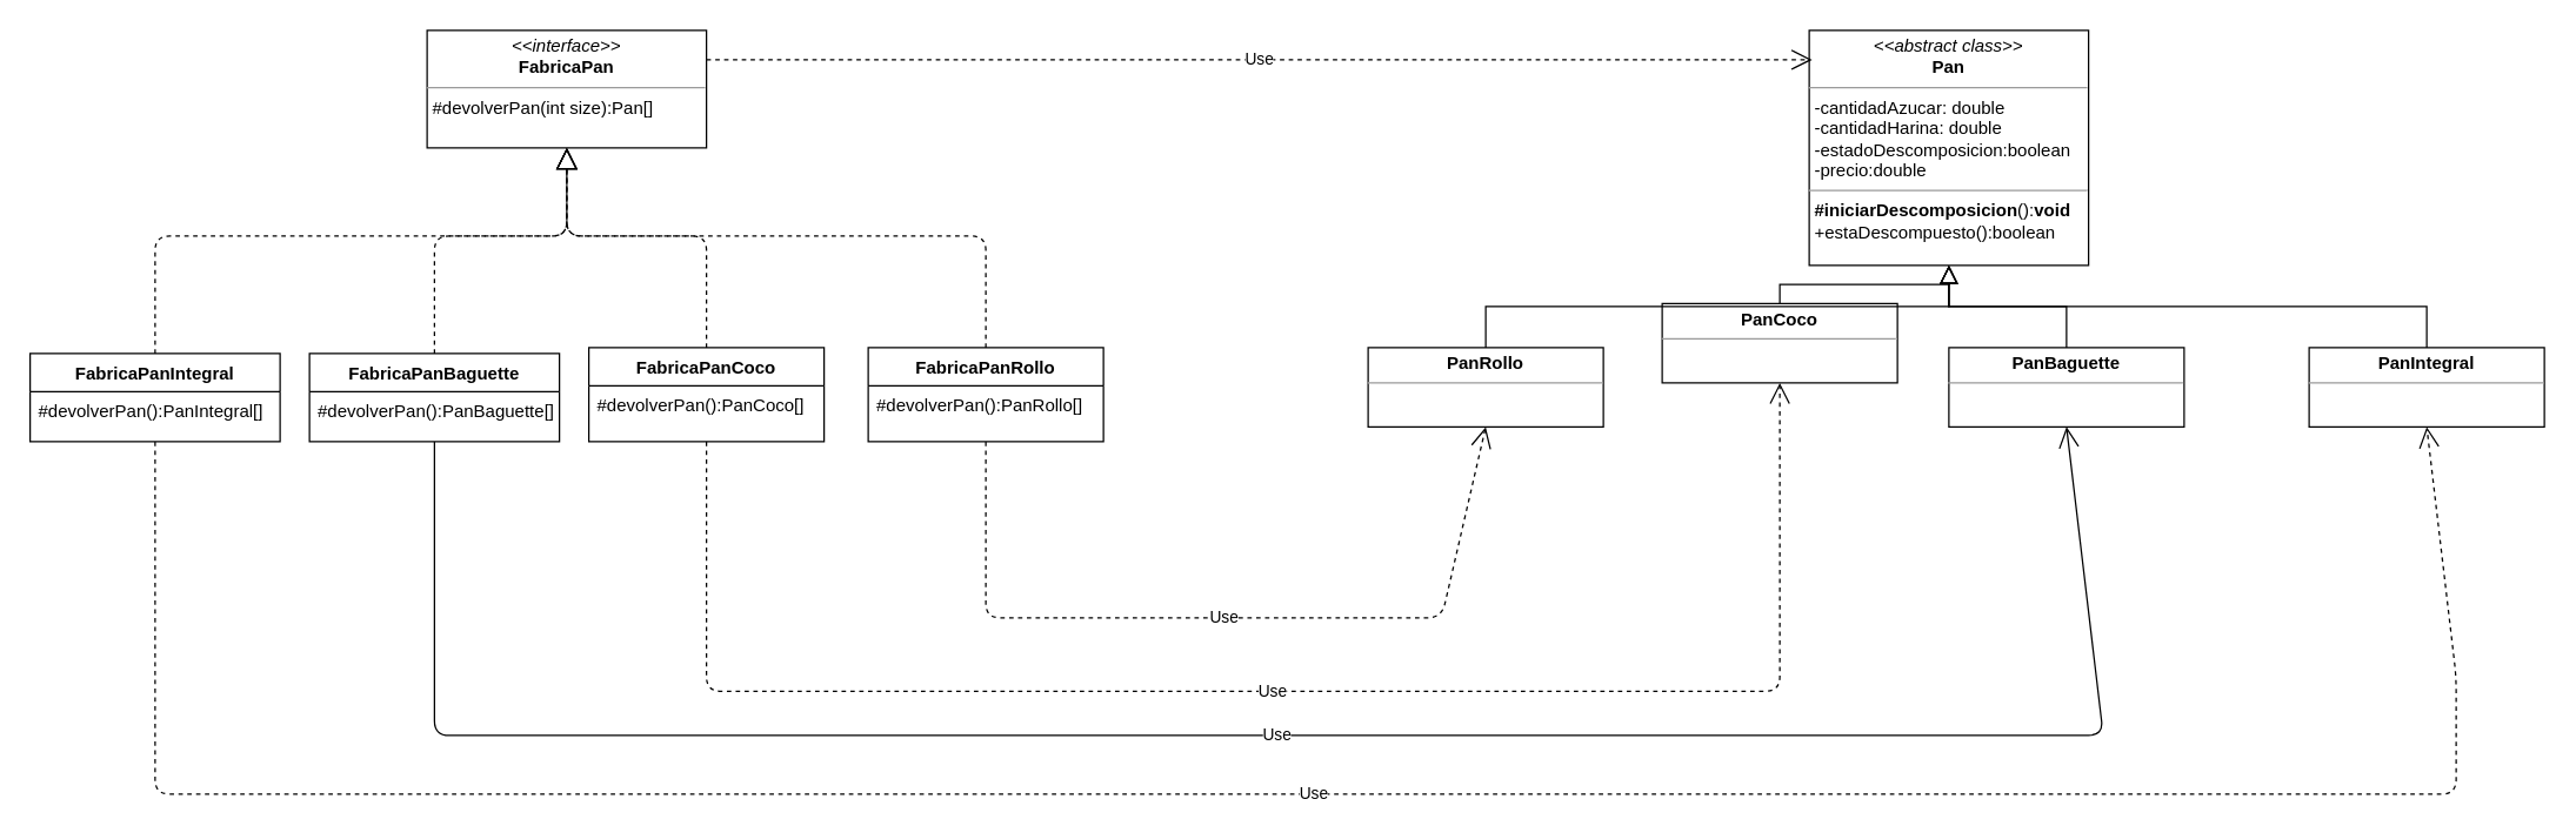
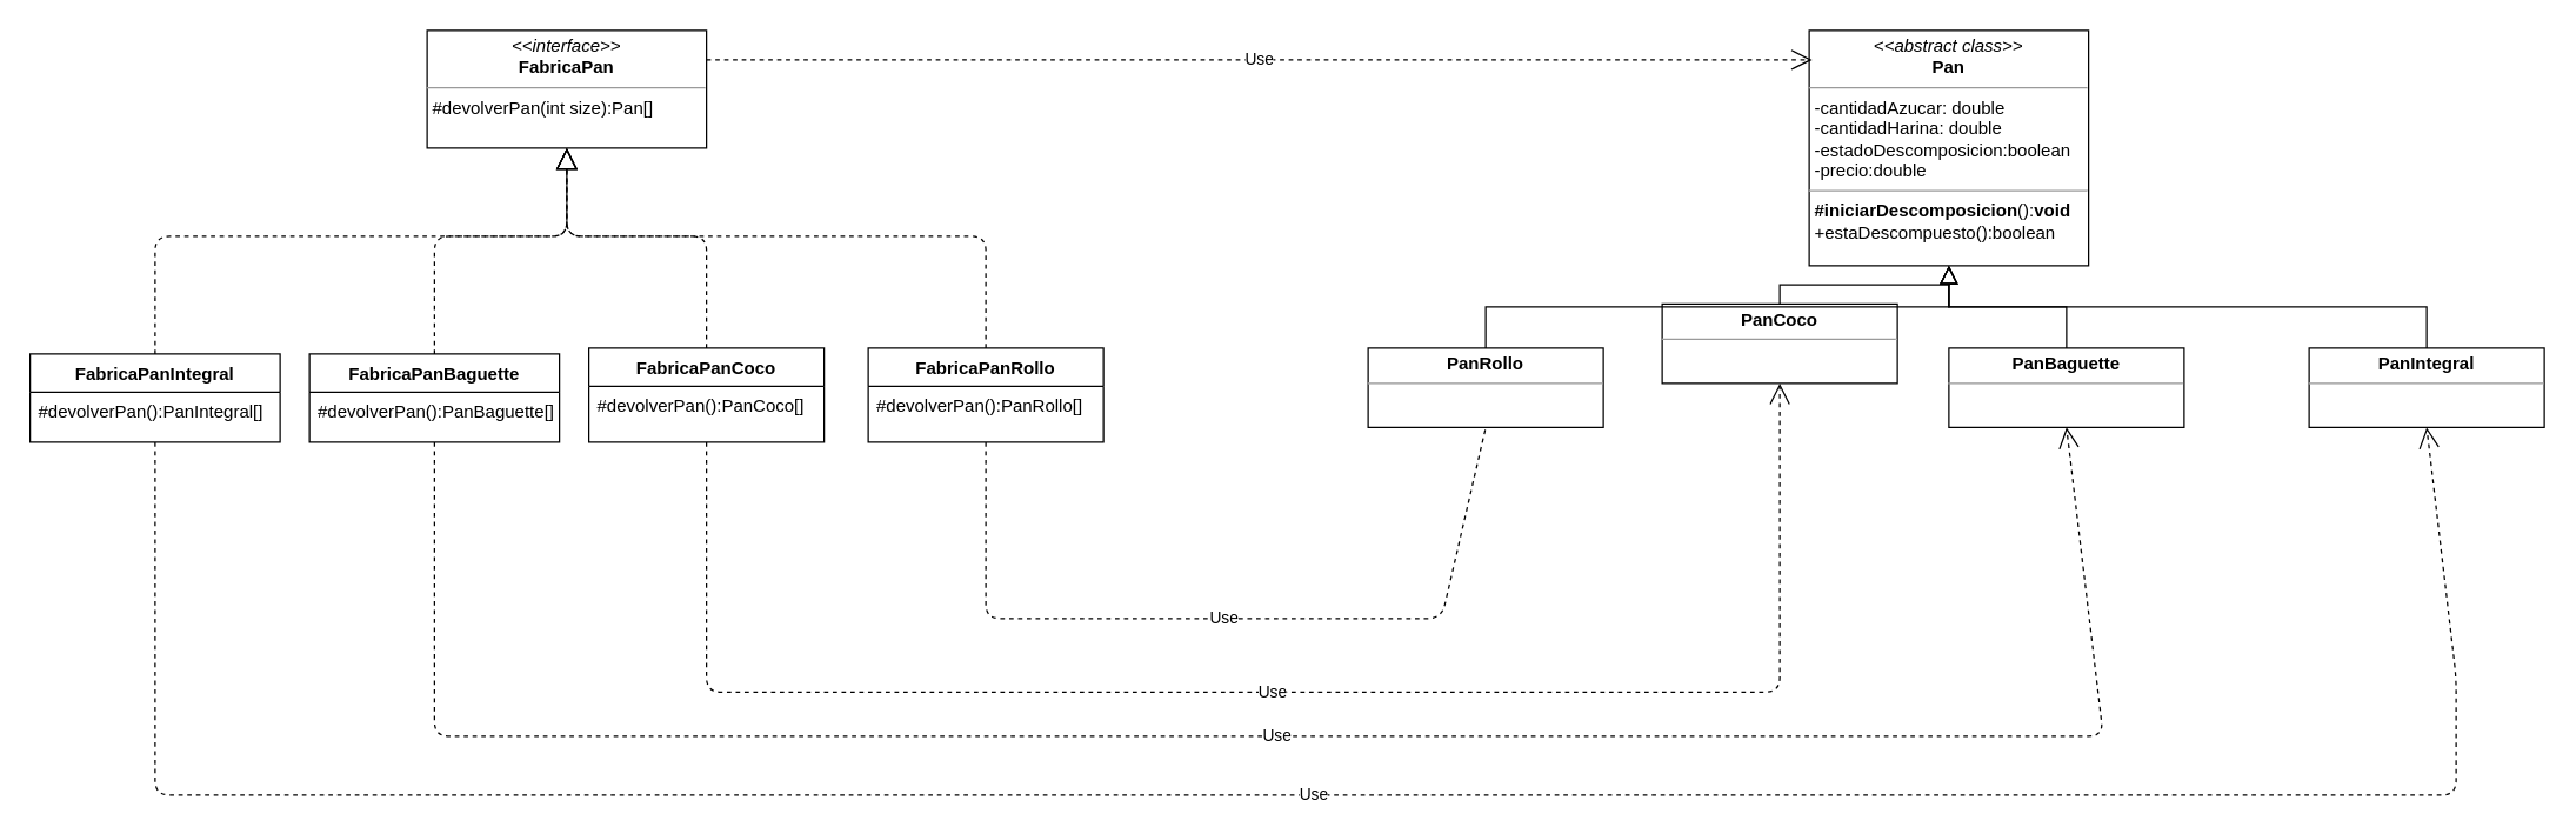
  <mxCell id="0" />
  <mxCell id="1" parent="0" />
  <mxCell id="2" value="&lt;p style=&quot;margin: 0px ; margin-top: 4px ; text-align: center&quot;&gt;&lt;i&gt;&amp;lt;&amp;lt;abstract class&amp;gt;&amp;gt;&lt;/i&gt;&lt;br&gt;&lt;b&gt;Pan&lt;/b&gt;&lt;/p&gt;&lt;hr size=&quot;1&quot;&gt;&lt;p style=&quot;margin: 0px ; margin-left: 4px&quot;&gt;-cantidadAzucar: double&lt;br&gt;-cantidadHarina: double&lt;/p&gt;&lt;p style=&quot;margin: 0px ; margin-left: 4px&quot;&gt;-estadoDescomposicion:boolean&lt;/p&gt;&lt;p style=&quot;margin: 0px ; margin-left: 4px&quot;&gt;-precio:double&lt;/p&gt;&lt;hr size=&quot;1&quot;&gt;&lt;p style=&quot;margin: 0px ; margin-left: 4px&quot;&gt;&lt;b&gt;#iniciarDescomposicion&lt;/b&gt;():&lt;b&gt;void&lt;/b&gt;&lt;br&gt;+estaDescompuesto():boolean&lt;/p&gt;" style="verticalAlign=top;align=left;overflow=fill;fontSize=12;fontFamily=Helvetica;html=1;" vertex="1" parent="1"><mxGeometry x="1230" y="20" width="190" height="160" as="geometry" /></mxCell>
  <mxCell id="3" value="&lt;p style=&quot;margin: 0px ; margin-top: 4px ; text-align: center&quot;&gt;&lt;i&gt;&amp;lt;&amp;lt;interface&amp;gt;&amp;gt;&lt;/i&gt;&lt;br&gt;&lt;b&gt;FabricaPan&lt;/b&gt;&lt;/p&gt;&lt;hr size=&quot;1&quot;&gt;&lt;p style=&quot;margin: 0px ; margin-left: 4px&quot;&gt;#devolverPan(int size):Pan[]&lt;/p&gt;&lt;p style=&quot;margin: 0px ; margin-left: 4px&quot;&gt;&lt;br&gt;&lt;br&gt;&lt;/p&gt;" style="verticalAlign=top;align=left;overflow=fill;fontSize=12;fontFamily=Helvetica;html=1;" vertex="1" parent="1"><mxGeometry x="290" y="20" width="190" height="80" as="geometry" /></mxCell>
  <mxCell id="4" value="FabricaPanIntegral" style="swimlane;fontStyle=1;align=center;verticalAlign=top;childLayout=stackLayout;horizontal=1;startSize=26;horizontalStack=0;resizeParent=1;resizeLast=0;collapsible=1;marginBottom=0;rounded=0;shadow=0;strokeWidth=1;" parent="1" vertex="1"><mxGeometry x="20" y="240" width="170" height="60" as="geometry"><mxRectangle x="130" y="380" width="160" height="26" as="alternateBounds" /></mxGeometry></mxCell>
  <mxCell id="5" value="#devolverPan():PanIntegral[]&#10;" style="text;align=left;verticalAlign=top;spacingLeft=4;spacingRight=4;overflow=hidden;rotatable=0;points=[[0,0.5],[1,0.5]];portConstraint=eastwest;" parent="4" vertex="1"><mxGeometry y="26" width="170" height="26" as="geometry" /></mxCell>
  <mxCell id="6" value="FabricaPanBaguette" style="swimlane;fontStyle=1;align=center;verticalAlign=top;childLayout=stackLayout;horizontal=1;startSize=26;horizontalStack=0;resizeParent=1;resizeLast=0;collapsible=1;marginBottom=0;rounded=0;shadow=0;strokeWidth=1;" parent="1" vertex="1"><mxGeometry x="210" y="240" width="170" height="60" as="geometry"><mxRectangle x="340" y="380" width="170" height="26" as="alternateBounds" /></mxGeometry></mxCell>
  <mxCell id="7" value="#devolverPan():PanBaguette[]" style="text;align=left;verticalAlign=top;spacingLeft=4;spacingRight=4;overflow=hidden;rotatable=0;points=[[0,0.5],[1,0.5]];portConstraint=eastwest;" parent="6" vertex="1"><mxGeometry y="26" width="170" height="26" as="geometry" /></mxCell>
  <mxCell id="8" value="FabricaPanCoco" style="swimlane;fontStyle=1;align=center;verticalAlign=top;childLayout=stackLayout;horizontal=1;startSize=26;horizontalStack=0;resizeParent=1;resizeLast=0;collapsible=1;marginBottom=0;rounded=0;shadow=0;strokeWidth=1;" vertex="1" parent="1"><mxGeometry x="400" y="236" width="160" height="64" as="geometry"><mxRectangle x="340" y="380" width="170" height="26" as="alternateBounds" /></mxGeometry></mxCell>
  <mxCell id="9" value="#devolverPan():PanCoco[]" style="text;align=left;verticalAlign=top;spacingLeft=4;spacingRight=4;overflow=hidden;rotatable=0;points=[[0,0.5],[1,0.5]];portConstraint=eastwest;" vertex="1" parent="8"><mxGeometry y="26" width="160" height="26" as="geometry" /></mxCell>
  <mxCell id="10" value="FabricaPanRollo" style="swimlane;fontStyle=1;align=center;verticalAlign=top;childLayout=stackLayout;horizontal=1;startSize=26;horizontalStack=0;resizeParent=1;resizeLast=0;collapsible=1;marginBottom=0;rounded=0;shadow=0;strokeWidth=1;" vertex="1" parent="1"><mxGeometry x="590" y="236" width="160" height="64" as="geometry"><mxRectangle x="340" y="380" width="170" height="26" as="alternateBounds" /></mxGeometry></mxCell>
  <mxCell id="11" value="#devolverPan():PanRollo[]" style="text;align=left;verticalAlign=top;spacingLeft=4;spacingRight=4;overflow=hidden;rotatable=0;points=[[0,0.5],[1,0.5]];portConstraint=eastwest;" vertex="1" parent="10"><mxGeometry y="26" width="160" height="26" as="geometry" /></mxCell>
  <mxCell id="12" value="&lt;p style=&quot;margin: 0px ; margin-top: 4px ; text-align: center&quot;&gt;&lt;b&gt;PanRollo&lt;/b&gt;&lt;/p&gt;&lt;hr size=&quot;1&quot;&gt;&lt;p style=&quot;margin: 0px ; margin-left: 4px&quot;&gt;&lt;br&gt;&lt;/p&gt;" style="verticalAlign=top;align=left;overflow=fill;fontSize=12;fontFamily=Helvetica;html=1;" vertex="1" parent="1"><mxGeometry x="930" y="236" width="160" height="54" as="geometry" /></mxCell>
  <mxCell id="13" value="&lt;p style=&quot;margin: 0px ; margin-top: 4px ; text-align: center&quot;&gt;&lt;b&gt;PanCoco&lt;/b&gt;&lt;/p&gt;&lt;hr size=&quot;1&quot;&gt;&lt;p style=&quot;margin: 0px ; margin-left: 4px&quot;&gt;&lt;br&gt;&lt;/p&gt;" style="verticalAlign=top;align=left;overflow=fill;fontSize=12;fontFamily=Helvetica;html=1;" vertex="1" parent="1"><mxGeometry x="1130" y="206" width="160" height="54" as="geometry" /></mxCell>
  <mxCell id="14" value="&lt;p style=&quot;margin: 0px ; margin-top: 4px ; text-align: center&quot;&gt;&lt;b&gt;PanBaguette&lt;/b&gt;&lt;/p&gt;&lt;hr size=&quot;1&quot;&gt;&lt;p style=&quot;margin: 0px ; margin-left: 4px&quot;&gt;&lt;br&gt;&lt;/p&gt;" style="verticalAlign=top;align=left;overflow=fill;fontSize=12;fontFamily=Helvetica;html=1;" vertex="1" parent="1"><mxGeometry x="1325" y="236" width="160" height="54" as="geometry" /></mxCell>
  <mxCell id="15" value="&lt;p style=&quot;margin: 0px ; margin-top: 4px ; text-align: center&quot;&gt;&lt;b&gt;PanIntegral&lt;/b&gt;&lt;/p&gt;&lt;hr size=&quot;1&quot;&gt;&lt;p style=&quot;margin: 0px ; margin-left: 4px&quot;&gt;&lt;br&gt;&lt;/p&gt;" style="verticalAlign=top;align=left;overflow=fill;fontSize=12;fontFamily=Helvetica;html=1;" vertex="1" parent="1"><mxGeometry x="1570" y="236" width="160" height="54" as="geometry" /></mxCell>
  <mxCell id="16" value="" style="endArrow=block;endSize=10;endFill=0;shadow=0;strokeWidth=1;rounded=0;edgeStyle=elbowEdgeStyle;elbow=vertical;entryX=0.5;entryY=1;entryDx=0;entryDy=0;exitX=0.5;exitY=0;exitDx=0;exitDy=0;" edge="1" parent="1" source="12" target="2"><mxGeometry width="160" relative="1" as="geometry"><mxPoint x="680" y="246" as="sourcePoint" /><mxPoint x="395" y="130" as="targetPoint" /></mxGeometry></mxCell>
  <mxCell id="17" value="" style="endArrow=block;endSize=10;endFill=0;shadow=0;strokeWidth=1;rounded=0;edgeStyle=elbowEdgeStyle;elbow=vertical;entryX=0.5;entryY=1;entryDx=0;entryDy=0;exitX=0.5;exitY=0;exitDx=0;exitDy=0;" edge="1" parent="1" source="13" target="2"><mxGeometry width="160" relative="1" as="geometry"><mxPoint x="990" y="246" as="sourcePoint" /><mxPoint x="1305" y="170" as="targetPoint" /></mxGeometry></mxCell>
  <mxCell id="18" value="" style="endArrow=block;endSize=10;endFill=0;shadow=0;strokeWidth=1;rounded=0;edgeStyle=elbowEdgeStyle;elbow=vertical;entryX=0.5;entryY=1;entryDx=0;entryDy=0;exitX=0.5;exitY=0;exitDx=0;exitDy=0;" edge="1" parent="1" source="14" target="2"><mxGeometry width="160" relative="1" as="geometry"><mxPoint x="1220" y="246" as="sourcePoint" /><mxPoint x="1305" y="170" as="targetPoint" /></mxGeometry></mxCell>
  <mxCell id="19" value="" style="endArrow=block;endSize=10;endFill=0;shadow=0;strokeWidth=1;rounded=0;edgeStyle=elbowEdgeStyle;elbow=vertical;entryX=0.5;entryY=1;entryDx=0;entryDy=0;exitX=0.5;exitY=0;exitDx=0;exitDy=0;" edge="1" parent="1" source="15" target="2"><mxGeometry width="160" relative="1" as="geometry"><mxPoint x="1440" y="246" as="sourcePoint" /><mxPoint x="1305" y="170" as="targetPoint" /></mxGeometry></mxCell>
  <mxCell id="20" value="Use" style="endArrow=open;endSize=12;dashed=1;html=1;exitX=0.5;exitY=1;exitDx=0;exitDy=0;entryX=0.5;entryY=1;entryDx=0;entryDy=0;" edge="1" parent="1" source="4" target="15"><mxGeometry width="160" relative="1" as="geometry"><mxPoint x="420" y="490" as="sourcePoint" /><mxPoint x="980" y="530" as="targetPoint" /><Array as="points"><mxPoint x="105" y="540" /><mxPoint x="910" y="540" /><mxPoint x="1670" y="540" /><mxPoint x="1670" y="460" /></Array></mxGeometry></mxCell>
- <mxCell id="21" value="Use" style="endArrow=open;endSize=12;dashed=0;html=1;exitX=0.5;exitY=1;exitDx=0;exitDy=0;entryX=0.5;entryY=1;entryDx=0;entryDy=0;" edge="1" parent="1" source="6" target="14"><mxGeometry width="160" relative="1" as="geometry"><mxPoint x="360" y="300" as="sourcePoint" /><mxPoint x="520" y="300" as="targetPoint" /><Array as="points"><mxPoint x="295" y="500" /><mxPoint x="1430" y="500" /></Array></mxGeometry></mxCell>
+ <mxCell id="21" value="Use" style="endArrow=open;endSize=12;dashed=1;html=1;exitX=0.5;exitY=1;exitDx=0;exitDy=0;entryX=0.5;entryY=1;entryDx=0;entryDy=0;" edge="1" parent="1" source="6" target="14"><mxGeometry width="160" relative="1" as="geometry"><mxPoint x="360" y="300" as="sourcePoint" /><mxPoint x="520" y="300" as="targetPoint" /><Array as="points"><mxPoint x="295" y="500" /><mxPoint x="1430" y="500" /></Array></mxGeometry></mxCell>
  <mxCell id="22" value="Use" style="endArrow=open;endSize=12;dashed=1;html=1;exitX=0.5;exitY=1;exitDx=0;exitDy=0;entryX=0.5;entryY=1;entryDx=0;entryDy=0;" edge="1" parent="1" source="8" target="13"><mxGeometry width="160" relative="1" as="geometry"><mxPoint x="300" y="310" as="sourcePoint" /><mxPoint x="1440" y="300" as="targetPoint" /><Array as="points"><mxPoint x="480" y="470" /><mxPoint x="1210" y="470" /></Array></mxGeometry></mxCell>
- <mxCell id="23" value="Use" style="endArrow=open;endSize=12;dashed=1;html=1;exitX=0.5;exitY=1;exitDx=0;exitDy=0;entryX=0.5;entryY=1;entryDx=0;entryDy=0;" edge="1" parent="1" source="10" target="12"><mxGeometry width="160" relative="1" as="geometry"><mxPoint x="830" y="300" as="sourcePoint" /><mxPoint x="990" y="300" as="targetPoint" /><Array as="points"><mxPoint x="670" y="420" /><mxPoint x="980" y="420" /></Array></mxGeometry></mxCell>
+ <mxCell id="23" value="Use" style="endArrow=none;endSize=12;dashed=1;html=1;exitX=0.5;exitY=1;exitDx=0;exitDy=0;entryX=0.5;entryY=1;entryDx=0;entryDy=0;" edge="1" parent="1" source="10" target="12"><mxGeometry width="160" relative="1" as="geometry"><mxPoint x="830" y="300" as="sourcePoint" /><mxPoint x="990" y="300" as="targetPoint" /><Array as="points"><mxPoint x="670" y="420" /><mxPoint x="980" y="420" /></Array></mxGeometry></mxCell>
  <mxCell id="24" value="Use" style="endArrow=open;endSize=12;dashed=1;html=1;exitX=1;exitY=0.25;exitDx=0;exitDy=0;" edge="1" parent="1" source="3"><mxGeometry width="160" relative="1" as="geometry"><mxPoint x="530" y="200" as="sourcePoint" /><mxPoint x="1232" y="40" as="targetPoint" /></mxGeometry></mxCell>
  <mxCell id="25" value="" style="endArrow=block;dashed=1;endFill=0;endSize=12;html=1;exitX=0.5;exitY=0;exitDx=0;exitDy=0;entryX=0.5;entryY=1;entryDx=0;entryDy=0;" edge="1" parent="1" source="4" target="3"><mxGeometry width="160" relative="1" as="geometry"><mxPoint x="430" y="270" as="sourcePoint" /><mxPoint x="590" y="270" as="targetPoint" /><Array as="points"><mxPoint x="105" y="160" /><mxPoint x="385" y="160" /></Array></mxGeometry></mxCell>
  <mxCell id="26" value="" style="endArrow=block;dashed=1;endFill=0;endSize=12;html=1;exitX=0.5;exitY=0;exitDx=0;exitDy=0;entryX=0.5;entryY=1;entryDx=0;entryDy=0;" edge="1" parent="1" source="6" target="3"><mxGeometry width="160" relative="1" as="geometry"><mxPoint x="115" y="250" as="sourcePoint" /><mxPoint x="395" y="110" as="targetPoint" /><Array as="points"><mxPoint x="295" y="160" /><mxPoint x="385" y="160" /></Array></mxGeometry></mxCell>
  <mxCell id="27" value="" style="endArrow=block;dashed=1;endFill=0;endSize=12;html=1;exitX=0.5;exitY=0;exitDx=0;exitDy=0;entryX=0.5;entryY=1;entryDx=0;entryDy=0;" edge="1" parent="1" source="8" target="3"><mxGeometry width="160" relative="1" as="geometry"><mxPoint x="305" y="250" as="sourcePoint" /><mxPoint x="395" y="110" as="targetPoint" /><Array as="points"><mxPoint x="480" y="160" /><mxPoint x="385" y="160" /></Array></mxGeometry></mxCell>
  <mxCell id="28" value="" style="endArrow=block;dashed=1;endFill=0;endSize=12;html=1;exitX=0.5;exitY=0;exitDx=0;exitDy=0;entryX=0.5;entryY=1;entryDx=0;entryDy=0;" edge="1" parent="1" source="10" target="3"><mxGeometry width="160" relative="1" as="geometry"><mxPoint x="490" y="246" as="sourcePoint" /><mxPoint x="395" y="110" as="targetPoint" /><Array as="points"><mxPoint x="670" y="160" /><mxPoint x="385" y="160" /></Array></mxGeometry></mxCell>
